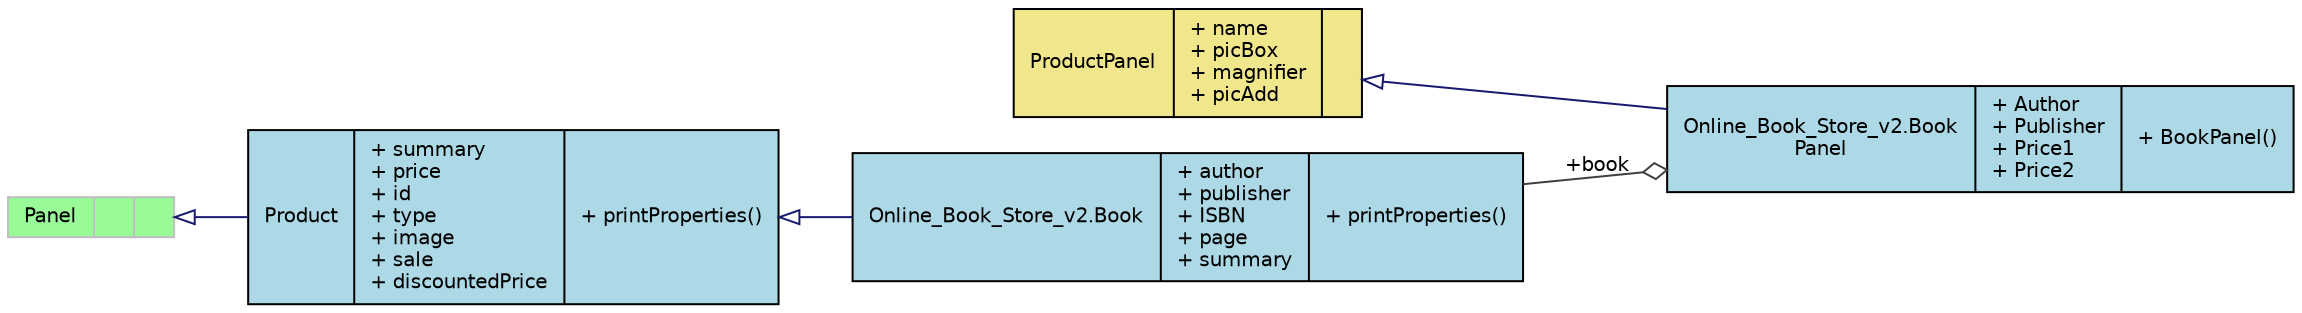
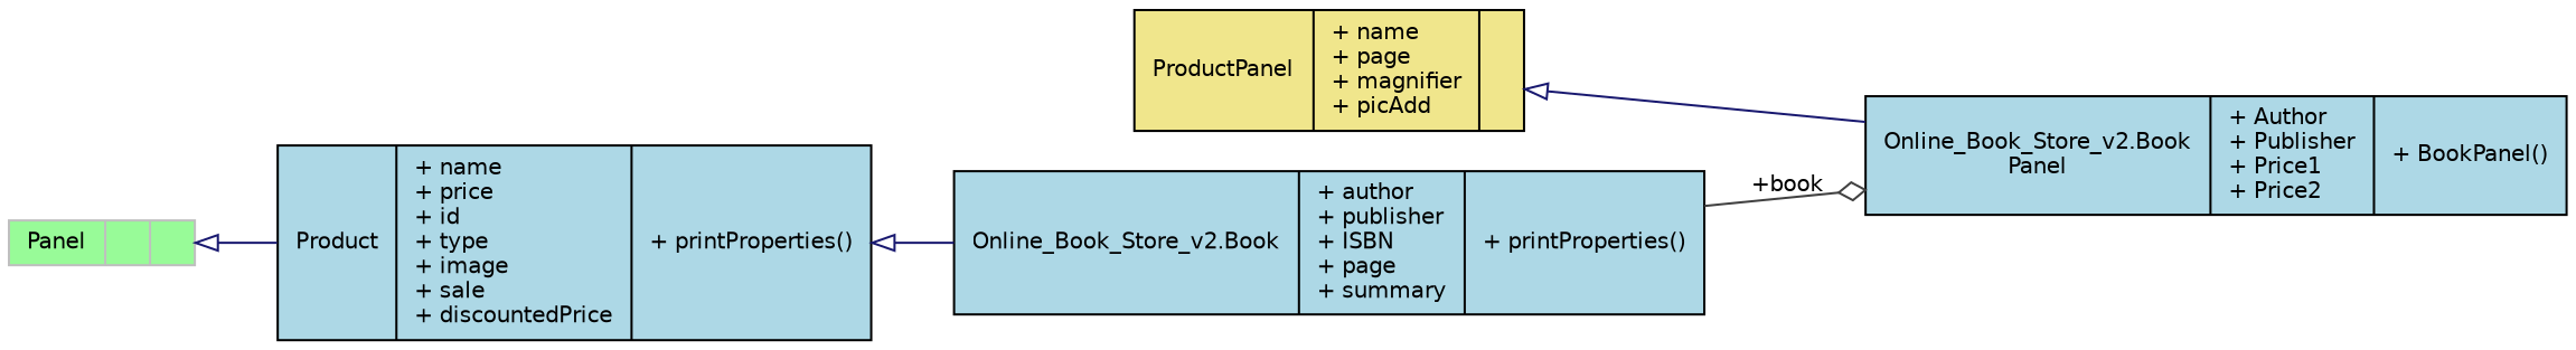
  digraph {
    rankdir=LR
    node [color=black fillcolor=lightblue fontname=Helvetica fontsize=10 shape=record style=filled]
    edge [arrowtail=onormal color=midnightblue dir=back fontname=Helvetica fontsize=10 labelfontname=Helvetica labelfontsize=10 style=solid]
    n1 [fontcolor=black height=0.2 label="{Online_Book_Store_v2.Book\lPanel\n|+ Author\l+ Publisher\l+ Price1\l+ Price2\l|+ BookPanel()\l}" width=0.4]
-   n2 [fillcolor=khaki height=0.2 label="{ProductPanel\n|+ name\l+ picBox\l+ magnifier\l+ picAdd\l|}" width=0.4]
+   n2 [fillcolor=khaki height=0.2 label="{ProductPanel\n|+ name\l+ page\l+ magnifier\l+ picAdd\l|}" width=0.4]
    n3 [color=grey75 fillcolor=palegreen height=0.2 label="{Panel\n||}" width=0.4]
-   n4 [height=0.2 label="{Product\n|+ summary\l+ price\l+ id\l+ type\l+ image\l+ sale\l+ discountedPrice\l|+ printProperties()\l}" width=0.4]
+   n4 [height=0.2 label="{Product\n|+ name\l+ price\l+ id\l+ type\l+ image\l+ sale\l+ discountedPrice\l|+ printProperties()\l}" width=0.4]
    n5 [height=0.2 label="{Online_Book_Store_v2.Book\n|+ author\l+ publisher\l+ ISBN\l+ page\l+ summary\l|+ printProperties()\l}" width=0.4]
    n2 -> n1
    n3 -> n4
    n4 -> n5
    n5 -> n1 [arrowhead=odiamond color=grey25 label=" +book" arrowtail="" dir=""]
  }
